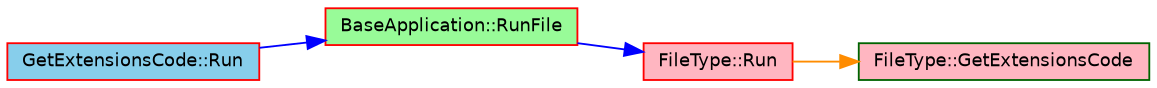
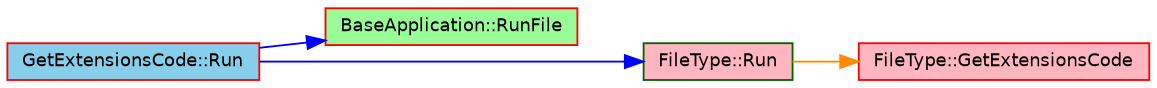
  digraph {
    rankdir=RL
    node [color=darkgreen fillcolor=lightpink fontname=Helvetica fontsize=10 shape=record style=filled]
    edge [color=blue dir=back fontname=Helvetica fontsize=10 labelfontname=Helvetica labelfontsize=10 style=solid]
-   n1 [fontcolor=black height=0.2 label="FileType::GetExtensionsCode" width=0.4]
-   n2 [color=red height=0.2 label="FileType::Run" width=0.4]
+   n1 [color=red fontcolor=black height=0.2 label="FileType::GetExtensionsCode" width=0.4]
+   n2 [height=0.2 label="FileType::Run" width=0.4]
    n3 [color=red fillcolor=palegreen height=0.2 label="BaseApplication::RunFile" width=0.4]
    n4 [color=red fillcolor=skyblue height=0.2 label="GetExtensionsCode::Run" width=0.4]
    n1 -> n2 [color=darkorange]
-   n2 -> n3
+   n2 -> n4
    n3 -> n4
  }
